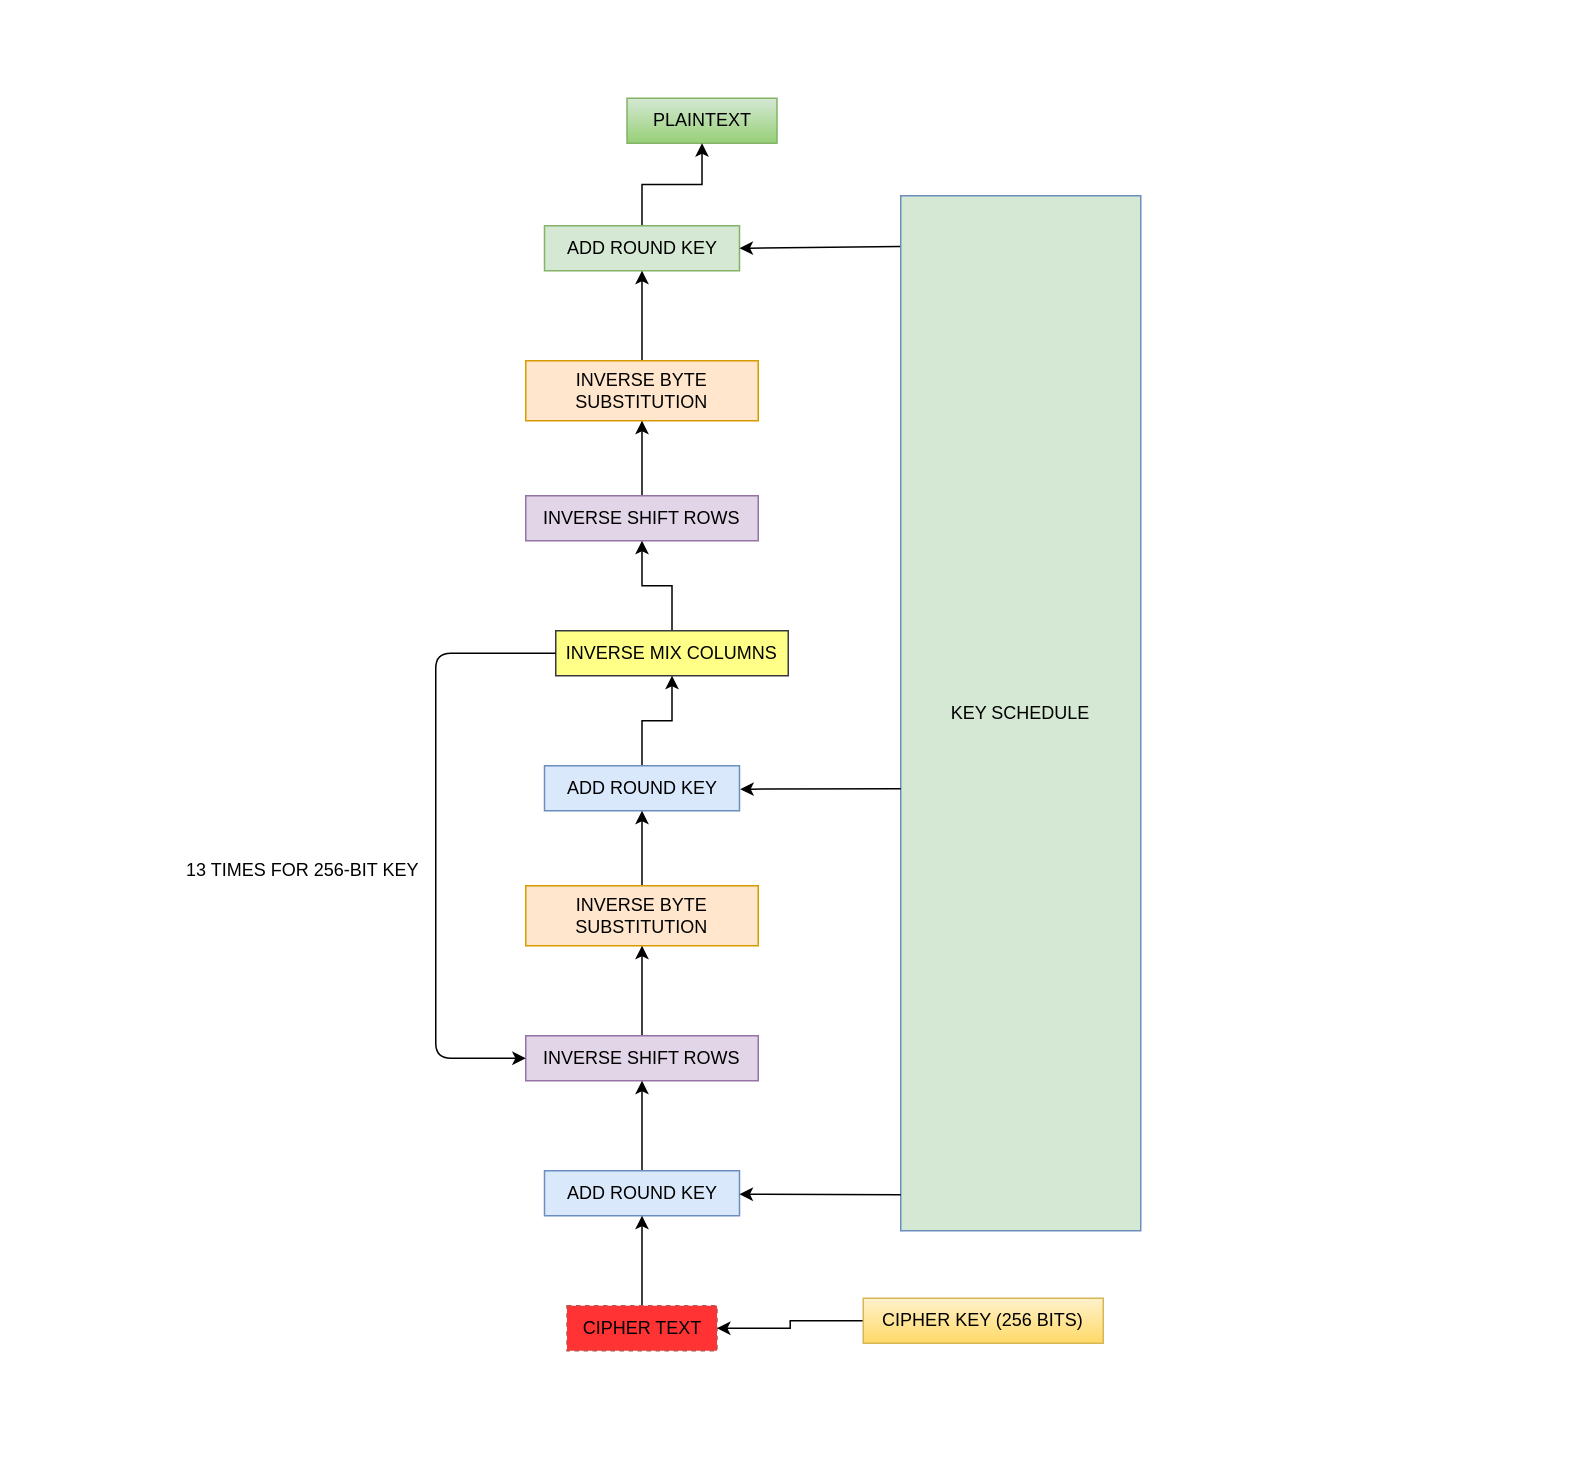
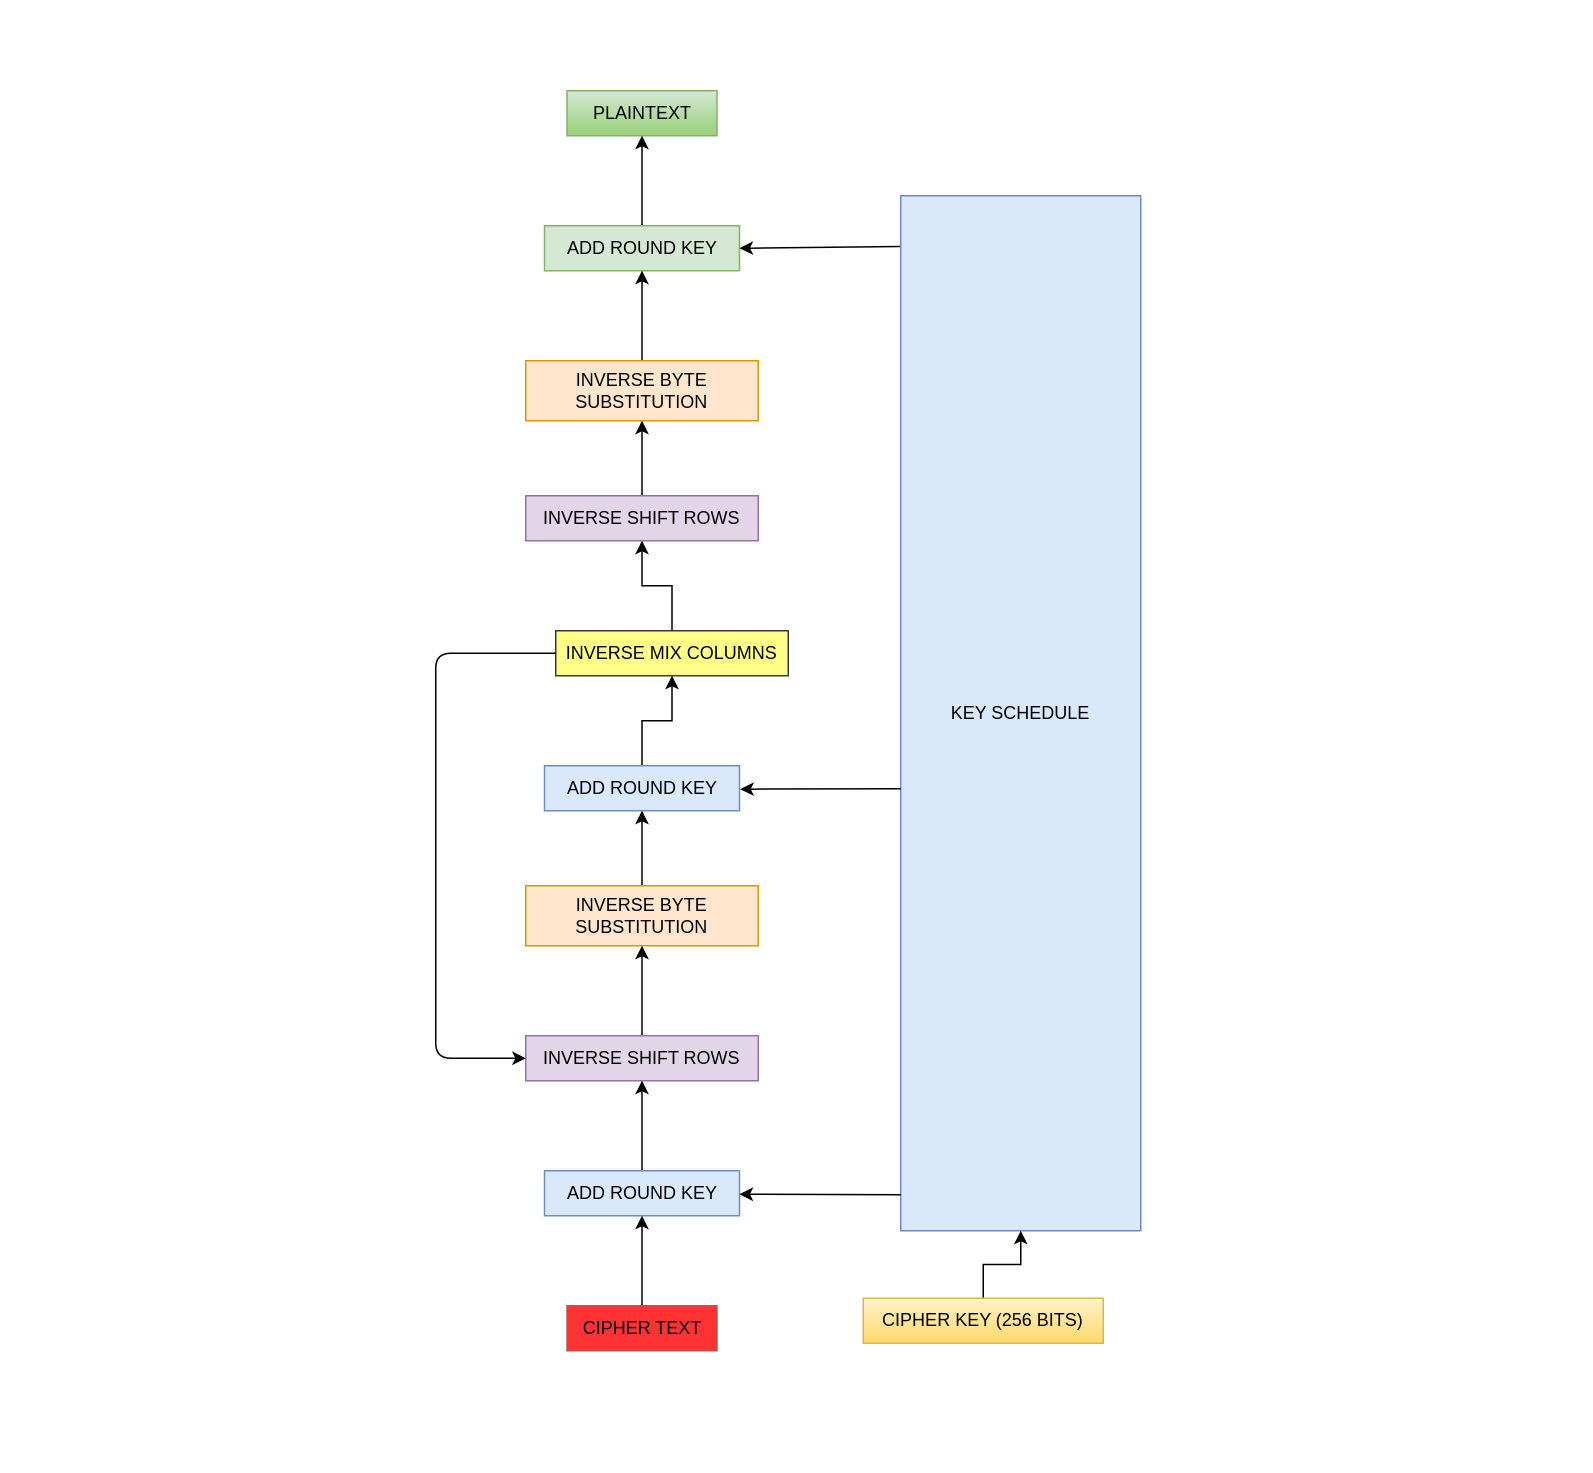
  <mxCell id="0" />
  <mxCell id="1" parent="0" />
- <mxCell id="2" value="PLAINTEXT" style="rounded=0;whiteSpace=wrap;html=1;gradientColor=#97d077;fillColor=#d5e8d4;strokeColor=#82b366;" parent="1" vertex="1"><mxGeometry x="417.5" y="65" width="100" height="30" as="geometry" /></mxCell>
- <mxCell id="3" value="KEY SCHEDULE" style="rounded=0;whiteSpace=wrap;html=1;fillColor=#d5e8d4;strokeColor=#6c8ebf;" parent="1" vertex="1"><mxGeometry x="600" y="130" width="160" height="690" as="geometry" /></mxCell>
+ <mxCell id="2" value="PLAINTEXT" style="rounded=0;whiteSpace=wrap;html=1;gradientColor=#97d077;fillColor=#d5e8d4;strokeColor=#82b366;" parent="1" vertex="1"><mxGeometry x="377.5" y="60" width="100" height="30" as="geometry" /></mxCell>
+ <mxCell id="3" value="KEY SCHEDULE" style="rounded=0;whiteSpace=wrap;html=1;fillColor=#dae8fc;strokeColor=#6c8ebf;" parent="1" vertex="1"><mxGeometry x="600" y="130" width="160" height="690" as="geometry" /></mxCell>
  <mxCell id="4" value="" style="edgeStyle=orthogonalEdgeStyle;rounded=0;orthogonalLoop=1;jettySize=auto;html=1;" parent="1" source="5" target="2" edge="1"><mxGeometry relative="1" as="geometry" /></mxCell>
  <mxCell id="5" value="ADD ROUND KEY" style="rounded=0;whiteSpace=wrap;html=1;fillColor=#d5e8d4;strokeColor=#82b366;" parent="1" vertex="1"><mxGeometry x="362.5" y="150" width="130" height="30" as="geometry" /></mxCell>
  <mxCell id="6" value="" style="edgeStyle=orthogonalEdgeStyle;rounded=0;orthogonalLoop=1;jettySize=auto;html=1;" parent="1" source="7" target="5" edge="1"><mxGeometry relative="1" as="geometry" /></mxCell>
  <mxCell id="7" value="INVERSE BYTE SUBSTITUTION" style="rounded=0;whiteSpace=wrap;html=1;fillColor=#ffe6cc;strokeColor=#d79b00;" parent="1" vertex="1"><mxGeometry x="350" y="240" width="155" height="40" as="geometry" /></mxCell>
  <mxCell id="8" value="" style="edgeStyle=orthogonalEdgeStyle;rounded=0;orthogonalLoop=1;jettySize=auto;html=1;" parent="1" source="9" target="7" edge="1"><mxGeometry relative="1" as="geometry" /></mxCell>
  <mxCell id="9" value="INVERSE SHIFT ROWS" style="rounded=0;whiteSpace=wrap;html=1;fillColor=#e1d5e7;strokeColor=#9673a6;" parent="1" vertex="1"><mxGeometry x="350" y="330" width="155" height="30" as="geometry" /></mxCell>
  <mxCell id="10" value="" style="edgeStyle=orthogonalEdgeStyle;rounded=0;orthogonalLoop=1;jettySize=auto;html=1;" parent="1" source="11" target="9" edge="1"><mxGeometry relative="1" as="geometry" /></mxCell>
  <mxCell id="11" value="INVERSE MIX COLUMNS" style="rounded=0;whiteSpace=wrap;html=1;fillColor=#ffff88;strokeColor=#36393d;" parent="1" vertex="1"><mxGeometry x="370" y="420" width="155" height="30" as="geometry" /></mxCell>
  <mxCell id="12" value="" style="edgeStyle=orthogonalEdgeStyle;rounded=0;orthogonalLoop=1;jettySize=auto;html=1;" parent="1" source="13" target="11" edge="1"><mxGeometry relative="1" as="geometry" /></mxCell>
  <mxCell id="13" value="ADD ROUND KEY" style="rounded=0;whiteSpace=wrap;html=1;fillColor=#dae8fc;strokeColor=#6c8ebf;" parent="1" vertex="1"><mxGeometry x="362.5" y="510" width="130" height="30" as="geometry" /></mxCell>
  <mxCell id="14" value="" style="edgeStyle=orthogonalEdgeStyle;rounded=0;orthogonalLoop=1;jettySize=auto;html=1;" parent="1" source="15" target="13" edge="1"><mxGeometry relative="1" as="geometry" /></mxCell>
  <mxCell id="15" value="INVERSE BYTE SUBSTITUTION" style="rounded=0;whiteSpace=wrap;html=1;fillColor=#ffe6cc;strokeColor=#d79b00;" parent="1" vertex="1"><mxGeometry x="350" y="590" width="155" height="40" as="geometry" /></mxCell>
  <mxCell id="16" value="" style="edgeStyle=orthogonalEdgeStyle;rounded=0;orthogonalLoop=1;jettySize=auto;html=1;" parent="1" source="17" target="15" edge="1"><mxGeometry relative="1" as="geometry" /></mxCell>
  <mxCell id="17" value="INVERSE SHIFT ROWS" style="rounded=0;whiteSpace=wrap;html=1;fillColor=#e1d5e7;strokeColor=#9673a6;" parent="1" vertex="1"><mxGeometry x="350" y="690" width="155" height="30" as="geometry" /></mxCell>
  <mxCell id="18" value="" style="edgeStyle=orthogonalEdgeStyle;rounded=0;orthogonalLoop=1;jettySize=auto;html=1;" parent="1" source="19" target="17" edge="1"><mxGeometry relative="1" as="geometry" /></mxCell>
  <mxCell id="19" value="ADD ROUND KEY" style="rounded=0;whiteSpace=wrap;html=1;fillColor=#dae8fc;strokeColor=#6c8ebf;" parent="1" vertex="1"><mxGeometry x="362.5" y="780" width="130" height="30" as="geometry" /></mxCell>
  <mxCell id="20" value="" style="endArrow=classic;html=1;entryX=1;entryY=0.5;entryDx=0;entryDy=0;exitX=-0.003;exitY=0.049;exitDx=0;exitDy=0;exitPerimeter=0;" parent="1" source="3" target="5" edge="1"><mxGeometry width="50" height="50" relative="1" as="geometry"><mxPoint x="507.5" y="270" as="sourcePoint" /><mxPoint x="557.5" y="220" as="targetPoint" /></mxGeometry></mxCell>
  <mxCell id="21" value="" style="endArrow=classic;html=1;entryX=1;entryY=0.5;entryDx=0;entryDy=0;exitX=0;exitY=0.573;exitDx=0;exitDy=0;exitPerimeter=0;" parent="1" source="3" edge="1"><mxGeometry width="50" height="50" relative="1" as="geometry"><mxPoint x="600" y="526" as="sourcePoint" /><mxPoint x="492.98" y="525.6" as="targetPoint" /></mxGeometry></mxCell>
  <mxCell id="22" value="" style="endArrow=classic;html=1;entryX=1;entryY=0.5;entryDx=0;entryDy=0;" parent="1" edge="1"><mxGeometry width="50" height="50" relative="1" as="geometry"><mxPoint x="600" y="796" as="sourcePoint" /><mxPoint x="492.5" y="795.6" as="targetPoint" /></mxGeometry></mxCell>
  <mxCell id="23" value="" style="endArrow=classic;html=1;entryX=0;entryY=0.5;entryDx=0;entryDy=0;exitX=0;exitY=0.5;exitDx=0;exitDy=0;" parent="1" source="11" target="17" edge="1"><mxGeometry width="50" height="50" relative="1" as="geometry"><mxPoint x="340" y="460" as="sourcePoint" /><mxPoint x="320" y="310" as="targetPoint" /><Array as="points"><mxPoint x="290" y="435" /><mxPoint x="290" y="705" /></Array></mxGeometry></mxCell>
- <mxCell id="24" value="13 TIMES FOR 256-BIT KEY" style="text;html=1;align=right;verticalAlign=middle;resizable=0;points=[];autosize=1;" parent="1" vertex="1"><mxGeometry x="110" y="570" width="170" height="20" as="geometry" /></mxCell>
  <mxCell id="25" style="edgeStyle=orthogonalEdgeStyle;rounded=0;orthogonalLoop=1;jettySize=auto;html=1;exitX=0.5;exitY=0;exitDx=0;exitDy=0;entryX=0.5;entryY=1;entryDx=0;entryDy=0;" parent="1" source="26" target="19" edge="1"><mxGeometry relative="1" as="geometry" /></mxCell>
- <mxCell id="26" value="CIPHER TEXT" style="rounded=0;whiteSpace=wrap;html=1;strokeColor=#b85450;fillColor=#FF3333;dashed=1;" parent="1" vertex="1"><mxGeometry x="377.5" y="870" width="100" height="30" as="geometry" /></mxCell>
- <mxCell id="27" value="" style="edgeStyle=orthogonalEdgeStyle;rounded=0;orthogonalLoop=1;jettySize=auto;html=1;" parent="1" source="28" target="26" edge="1"><mxGeometry relative="1" as="geometry" /></mxCell>
+ <mxCell id="26" value="CIPHER TEXT" style="rounded=0;whiteSpace=wrap;html=1;strokeColor=#b85450;fillColor=#FF3333;" parent="1" vertex="1"><mxGeometry x="377.5" y="870" width="100" height="30" as="geometry" /></mxCell>
+ <mxCell id="27" value="" style="edgeStyle=orthogonalEdgeStyle;rounded=0;orthogonalLoop=1;jettySize=auto;html=1;" parent="1" source="28" target="3" edge="1"><mxGeometry relative="1" as="geometry" /></mxCell>
  <mxCell id="28" value="CIPHER KEY (256 BITS)" style="rounded=0;whiteSpace=wrap;html=1;fillColor=#fff2cc;strokeColor=#d6b656;gradientColor=#ffd966;" parent="1" vertex="1"><mxGeometry x="575" y="865" width="160" height="30" as="geometry" /></mxCell>
  <mxCell id="29" value="" style="rounded=0;whiteSpace=wrap;html=1;fillColor=none;strokeColor=none;" vertex="1" parent="1"><mxGeometry x="20" y="20" width="1020" height="940" as="geometry" /></mxCell>
